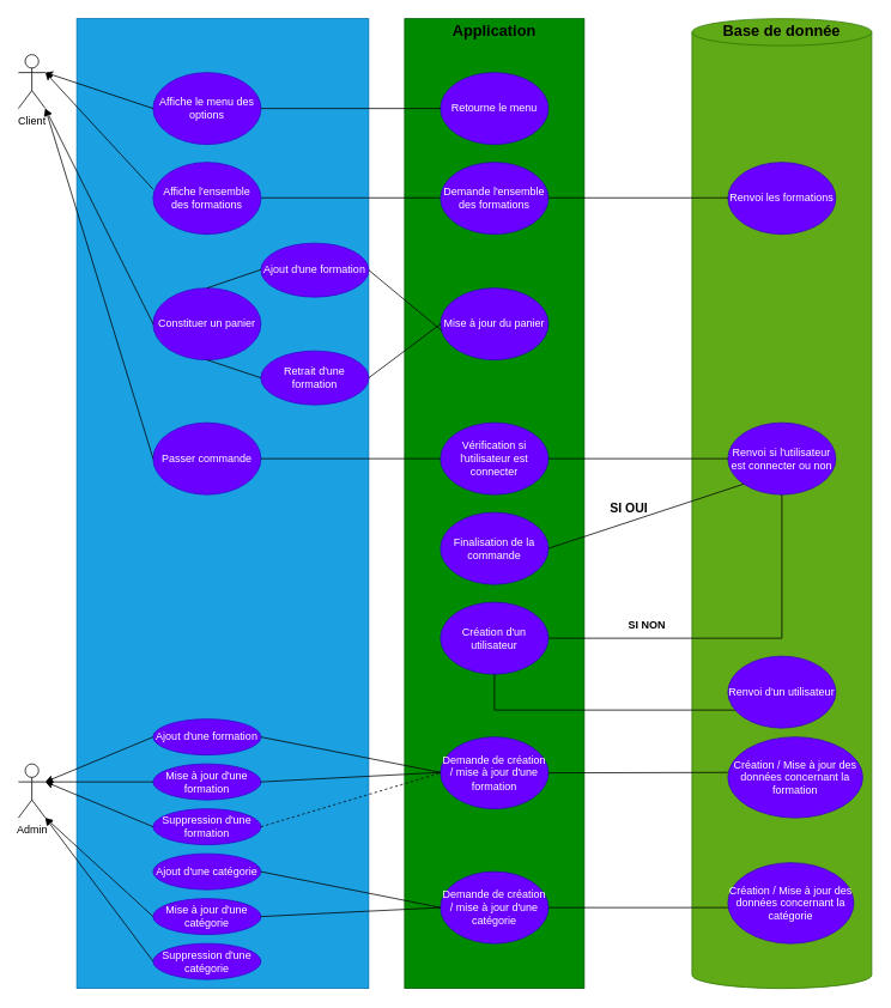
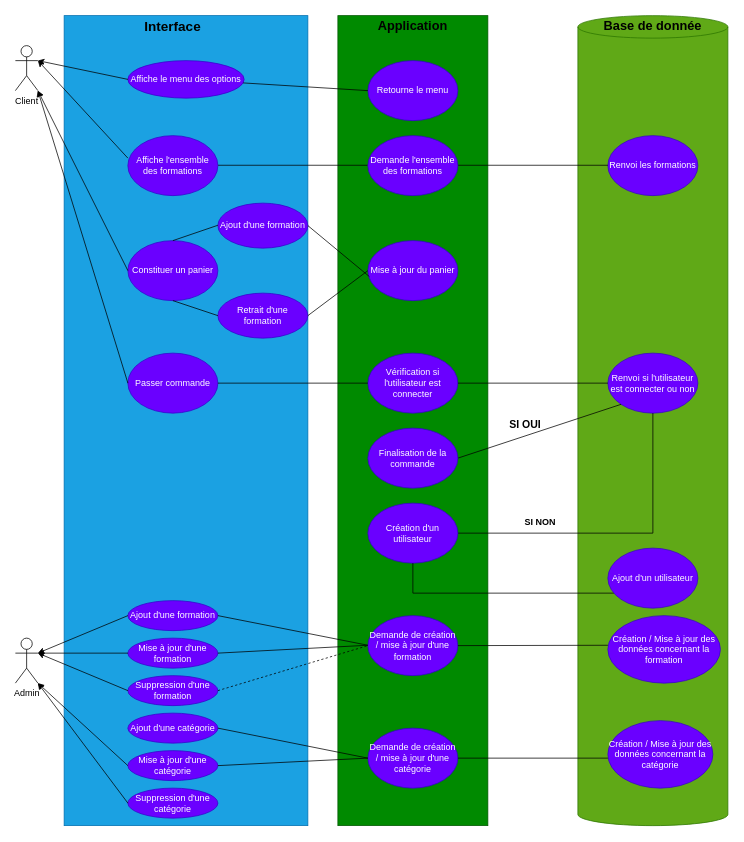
  <mxCell id="0" />
  <mxCell id="1" parent="0" />
  <mxCell id="2" value="" style="rounded=0;whiteSpace=wrap;html=1;direction=south;fillColor=#008a00;fontColor=#ffffff;strokeColor=#005700;" parent="1" vertex="1"><mxGeometry x="450" y="20" width="200" height="1080" as="geometry" /></mxCell>
  <mxCell id="3" value="Client" style="shape=umlActor;verticalLabelPosition=bottom;verticalAlign=top;html=1;outlineConnect=0;" parent="1" vertex="1"><mxGeometry x="20" y="60" width="30" height="60" as="geometry" /></mxCell>
  <mxCell id="4" value="" style="rounded=0;whiteSpace=wrap;html=1;direction=south;fillColor=#1ba1e2;fontColor=#ffffff;strokeColor=#006EAF;" parent="1" vertex="1"><mxGeometry x="85" y="20" width="325" height="1080" as="geometry" /></mxCell>
  <mxCell id="5" value="Retourne le menu" style="ellipse;whiteSpace=wrap;html=1;fillColor=#6a00ff;fontColor=#ffffff;strokeColor=#3700CC;" parent="1" vertex="1"><mxGeometry x="490" y="80" width="120" height="80" as="geometry" /></mxCell>
- <mxCell id="7" value="Affiche le menu des options " style="ellipse;whiteSpace=wrap;html=1;fillColor=#6a00ff;fontColor=#ffffff;strokeColor=#3700CC;" parent="1" vertex="1"><mxGeometry x="170" y="80" width="120" height="80" as="geometry" /></mxCell>
+ <mxCell id="6" value="&lt;b&gt;&lt;font style=&quot;font-size: 18px;&quot;&gt;Interface&lt;/font&gt;&lt;/b&gt;" style="text;html=1;strokeColor=none;fillColor=none;align=center;verticalAlign=middle;whiteSpace=wrap;rounded=0;" parent="1" vertex="1"><mxGeometry x="200" y="20" width="60" height="30" as="geometry" /></mxCell>
+ <mxCell id="7" value="Affiche le menu des options " style="ellipse;whiteSpace=wrap;html=1;fillColor=#6a00ff;fontColor=#ffffff;strokeColor=#3700CC;" parent="1" vertex="1"><mxGeometry x="170" y="80" width="155" height="50" as="geometry" /></mxCell>
  <mxCell id="8" value="&lt;font size=&quot;1&quot;&gt;&lt;b style=&quot;font-size: 17px;&quot;&gt;Application&lt;/b&gt;&lt;/font&gt;" style="text;html=1;strokeColor=none;fillColor=none;align=center;verticalAlign=middle;whiteSpace=wrap;rounded=0;" parent="1" vertex="1"><mxGeometry x="520" y="20" width="60" height="30" as="geometry" /></mxCell>
  <mxCell id="9" value="Constituer un panier" style="ellipse;whiteSpace=wrap;html=1;fillColor=#6a00ff;fontColor=#ffffff;strokeColor=#3700CC;" parent="1" vertex="1"><mxGeometry x="170" y="320" width="120" height="80" as="geometry" /></mxCell>
  <mxCell id="10" value="" style="shape=cylinder3;whiteSpace=wrap;html=1;boundedLbl=1;backgroundOutline=1;size=15;fillColor=#60a917;fontColor=#ffffff;strokeColor=#2D7600;" parent="1" vertex="1"><mxGeometry x="770" y="20" width="200" height="1080" as="geometry" /></mxCell>
  <mxCell id="11" value="&lt;font size=&quot;1&quot;&gt;&lt;b style=&quot;font-size: 17px;&quot;&gt;Base de donnée&lt;br&gt;&lt;/b&gt;&lt;/font&gt;" style="text;html=1;strokeColor=none;fillColor=none;align=center;verticalAlign=middle;whiteSpace=wrap;rounded=0;" parent="1" vertex="1"><mxGeometry x="790" y="20" width="160" height="30" as="geometry" /></mxCell>
  <mxCell id="12" value="" style="endArrow=none;html=1;rounded=0;entryX=0;entryY=0.5;entryDx=0;entryDy=0;" parent="1" source="7" target="5" edge="1"><mxGeometry width="50" height="50" relative="1" as="geometry"><mxPoint x="360" y="130" as="sourcePoint" /><mxPoint x="410" y="80" as="targetPoint" /></mxGeometry></mxCell>
  <mxCell id="13" value="Mise à jour du panier" style="ellipse;whiteSpace=wrap;html=1;fillColor=#6a00ff;fontColor=#ffffff;strokeColor=#3700CC;" parent="1" vertex="1"><mxGeometry x="490" y="320" width="120" height="80" as="geometry" /></mxCell>
  <mxCell id="14" value="Renvoi les formations" style="ellipse;whiteSpace=wrap;html=1;fillColor=#6a00ff;fontColor=#ffffff;strokeColor=#3700CC;" parent="1" vertex="1"><mxGeometry x="810" y="180" width="120" height="80" as="geometry" /></mxCell>
  <mxCell id="15" value="" style="endArrow=none;html=1;rounded=0;entryX=0;entryY=0.5;entryDx=0;entryDy=0;" parent="1" edge="1"><mxGeometry width="50" height="50" relative="1" as="geometry"><mxPoint x="290" y="219.5" as="sourcePoint" /><mxPoint x="490" y="219.5" as="targetPoint" /></mxGeometry></mxCell>
  <mxCell id="16" value="" style="endArrow=none;html=1;rounded=0;entryX=0;entryY=0.5;entryDx=0;entryDy=0;" parent="1" edge="1"><mxGeometry width="50" height="50" relative="1" as="geometry"><mxPoint x="610" y="219.5" as="sourcePoint" /><mxPoint x="810" y="219.5" as="targetPoint" /></mxGeometry></mxCell>
  <mxCell id="17" value="Affiche l'ensemble des formations" style="ellipse;whiteSpace=wrap;html=1;fillColor=#6a00ff;fontColor=#ffffff;strokeColor=#3700CC;" parent="1" vertex="1"><mxGeometry x="170" y="180" width="120" height="80" as="geometry" /></mxCell>
  <mxCell id="18" value="Ajout d'une formation" style="ellipse;whiteSpace=wrap;html=1;fillColor=#6a00ff;fontColor=#ffffff;strokeColor=#3700CC;" parent="1" vertex="1"><mxGeometry x="290" y="270" width="120" height="60" as="geometry" /></mxCell>
  <mxCell id="19" value="Retrait d'une formation" style="ellipse;whiteSpace=wrap;html=1;fillColor=#6a00ff;fontColor=#ffffff;strokeColor=#3700CC;" parent="1" vertex="1"><mxGeometry x="290" y="390" width="120" height="60" as="geometry" /></mxCell>
  <mxCell id="20" value="" style="endArrow=none;html=1;rounded=0;entryX=0;entryY=0.492;entryDx=0;entryDy=0;exitX=0.5;exitY=0;exitDx=0;exitDy=0;entryPerimeter=0;" parent="1" source="9" target="18" edge="1"><mxGeometry width="50" height="50" relative="1" as="geometry"><mxPoint x="85" y="299.5" as="sourcePoint" /><mxPoint x="285" y="299.5" as="targetPoint" /></mxGeometry></mxCell>
  <mxCell id="21" value="" style="endArrow=none;html=1;rounded=0;entryX=0.5;entryY=1;entryDx=0;entryDy=0;exitX=0;exitY=0.5;exitDx=0;exitDy=0;" parent="1" source="19" target="9" edge="1"><mxGeometry width="50" height="50" relative="1" as="geometry"><mxPoint x="210" y="440.5" as="sourcePoint" /><mxPoint x="265" y="420" as="targetPoint" /></mxGeometry></mxCell>
  <mxCell id="22" value="Demande l'ensemble des formations" style="ellipse;whiteSpace=wrap;html=1;fillColor=#6a00ff;fontColor=#ffffff;strokeColor=#3700CC;" parent="1" vertex="1"><mxGeometry x="490" y="180" width="120" height="80" as="geometry" /></mxCell>
  <mxCell id="23" value="" style="endArrow=none;html=1;rounded=0;entryX=0.017;entryY=0.6;entryDx=0;entryDy=0;exitX=1;exitY=0.5;exitDx=0;exitDy=0;entryPerimeter=0;" parent="1" source="18" target="13" edge="1"><mxGeometry width="50" height="50" relative="1" as="geometry"><mxPoint x="430" y="380" as="sourcePoint" /><mxPoint x="490" y="360" as="targetPoint" /></mxGeometry></mxCell>
  <mxCell id="24" value="" style="endArrow=none;html=1;rounded=0;entryX=1;entryY=0.5;entryDx=0;entryDy=0;" parent="1" target="19" edge="1"><mxGeometry width="50" height="50" relative="1" as="geometry"><mxPoint x="490" y="360" as="sourcePoint" /><mxPoint x="502" y="378" as="targetPoint" /></mxGeometry></mxCell>
  <mxCell id="25" value="Passer commande" style="ellipse;whiteSpace=wrap;html=1;fillColor=#6a00ff;fontColor=#ffffff;strokeColor=#3700CC;" parent="1" vertex="1"><mxGeometry x="170" y="470" width="120" height="80" as="geometry" /></mxCell>
  <mxCell id="26" value="Vérification si l'utilisateur est connecter" style="ellipse;whiteSpace=wrap;html=1;fillColor=#6a00ff;fontColor=#ffffff;strokeColor=#3700CC;" parent="1" vertex="1"><mxGeometry x="490" y="470" width="120" height="80" as="geometry" /></mxCell>
  <mxCell id="27" value="Renvoi si l'utilisateur est connecter ou non" style="ellipse;whiteSpace=wrap;html=1;fillColor=#6a00ff;fontColor=#ffffff;strokeColor=#3700CC;" parent="1" vertex="1"><mxGeometry x="810" y="470" width="120" height="80" as="geometry" /></mxCell>
  <mxCell id="28" value="" style="endArrow=none;html=1;rounded=0;entryX=0;entryY=0.5;entryDx=0;entryDy=0;exitX=1;exitY=0.5;exitDx=0;exitDy=0;" parent="1" source="25" target="26" edge="1"><mxGeometry width="50" height="50" relative="1" as="geometry"><mxPoint x="290" y="509.5" as="sourcePoint" /><mxPoint x="490" y="509.5" as="targetPoint" /></mxGeometry></mxCell>
  <mxCell id="29" value="" style="endArrow=none;html=1;rounded=0;entryX=0;entryY=0.5;entryDx=0;entryDy=0;exitX=1;exitY=0.5;exitDx=0;exitDy=0;" parent="1" source="26" target="27" edge="1"><mxGeometry width="50" height="50" relative="1" as="geometry"><mxPoint x="630" y="500" as="sourcePoint" /><mxPoint x="830" y="500" as="targetPoint" /></mxGeometry></mxCell>
  <mxCell id="30" value="" style="endArrow=none;html=1;rounded=0;entryX=0;entryY=1;entryDx=0;entryDy=0;exitX=1;exitY=0.5;exitDx=0;exitDy=0;" parent="1" source="31" target="27" edge="1"><mxGeometry width="50" height="50" relative="1" as="geometry"><mxPoint x="700" y="590" as="sourcePoint" /><mxPoint x="870" y="570" as="targetPoint" /></mxGeometry></mxCell>
  <mxCell id="31" value="Finalisation de la commande" style="ellipse;whiteSpace=wrap;html=1;fillColor=#6a00ff;fontColor=#ffffff;strokeColor=#3700CC;" parent="1" vertex="1"><mxGeometry x="490" y="570" width="120" height="80" as="geometry" /></mxCell>
  <mxCell id="32" value="&lt;b&gt;&lt;font style=&quot;font-size: 14px;&quot;&gt;SI OUI&lt;/font&gt;&lt;/b&gt;" style="text;html=1;strokeColor=none;fillColor=none;align=center;verticalAlign=middle;whiteSpace=wrap;rounded=0;" parent="1" vertex="1"><mxGeometry x="670" y="550" width="60" height="30" as="geometry" /></mxCell>
  <mxCell id="33" value="" style="endArrow=none;html=1;rounded=0;" parent="1" edge="1"><mxGeometry width="50" height="50" relative="1" as="geometry"><mxPoint x="870" y="710" as="sourcePoint" /><mxPoint x="870" y="550" as="targetPoint" /></mxGeometry></mxCell>
  <mxCell id="34" value="" style="endArrow=none;html=1;rounded=0;exitX=1;exitY=0.5;exitDx=0;exitDy=0;" parent="1" source="35" edge="1"><mxGeometry width="50" height="50" relative="1" as="geometry"><mxPoint x="719.996" y="820" as="sourcePoint" /><mxPoint x="870" y="710" as="targetPoint" /></mxGeometry></mxCell>
  <mxCell id="35" value="Création d'un utilisateur" style="ellipse;whiteSpace=wrap;html=1;fillColor=#6a00ff;fontColor=#ffffff;strokeColor=#3700CC;" parent="1" vertex="1"><mxGeometry x="490" y="670" width="120" height="80" as="geometry" /></mxCell>
  <mxCell id="36" value="&lt;b&gt;SI NON&lt;br&gt;&lt;/b&gt;" style="text;html=1;strokeColor=none;fillColor=none;align=center;verticalAlign=middle;whiteSpace=wrap;rounded=0;" parent="1" vertex="1"><mxGeometry x="690" y="680" width="60" height="30" as="geometry" /></mxCell>
  <mxCell id="37" value="Admin" style="shape=umlActor;verticalLabelPosition=bottom;verticalAlign=top;html=1;outlineConnect=0;" parent="1" vertex="1"><mxGeometry x="20" y="850" width="30" height="60" as="geometry" /></mxCell>
  <mxCell id="38" value="Ajout d'une formation" style="ellipse;whiteSpace=wrap;html=1;fillColor=#6a00ff;fontColor=#ffffff;strokeColor=#3700CC;" parent="1" vertex="1"><mxGeometry x="170" y="800" width="120" height="40" as="geometry" /></mxCell>
  <mxCell id="39" value="Suppression d'une formation" style="ellipse;whiteSpace=wrap;html=1;fillColor=#6a00ff;fontColor=#ffffff;strokeColor=#3700CC;" parent="1" vertex="1"><mxGeometry x="170" y="900" width="120" height="40" as="geometry" /></mxCell>
  <mxCell id="40" value="Mise à jour d'une formation" style="ellipse;whiteSpace=wrap;html=1;fillColor=#6a00ff;fontColor=#ffffff;strokeColor=#3700CC;" parent="1" vertex="1"><mxGeometry x="170" y="850" width="120" height="40" as="geometry" /></mxCell>
  <mxCell id="41" value="Demande de création / mise à jour d'une formation" style="ellipse;whiteSpace=wrap;html=1;fillColor=#6a00ff;fontColor=#ffffff;strokeColor=#3700CC;" parent="1" vertex="1"><mxGeometry x="490" y="820" width="120" height="80" as="geometry" /></mxCell>
  <mxCell id="42" value="Création / Mise à jour des données concernant la formation" style="ellipse;whiteSpace=wrap;html=1;fillColor=#6a00ff;fontColor=#ffffff;strokeColor=#3700CC;" parent="1" vertex="1"><mxGeometry x="810" y="820" width="150" height="90" as="geometry" /></mxCell>
  <mxCell id="43" value="" style="endArrow=none;html=1;rounded=0;" parent="1" edge="1"><mxGeometry width="50" height="50" relative="1" as="geometry"><mxPoint x="610" y="860" as="sourcePoint" /><mxPoint x="810" y="859.5" as="targetPoint" /></mxGeometry></mxCell>
  <mxCell id="44" value="" style="endArrow=none;html=1;rounded=0;exitX=1;exitY=0.5;exitDx=0;exitDy=0;" parent="1" source="38" edge="1"><mxGeometry width="50" height="50" relative="1" as="geometry"><mxPoint x="230" y="859.5" as="sourcePoint" /><mxPoint x="490" y="859.5" as="targetPoint" /></mxGeometry></mxCell>
  <mxCell id="45" value="" style="endArrow=none;html=1;rounded=0;exitX=1;exitY=0.5;exitDx=0;exitDy=0;" parent="1" source="40" edge="1"><mxGeometry width="50" height="50" relative="1" as="geometry"><mxPoint x="230" y="859.5" as="sourcePoint" /><mxPoint x="490" y="859.5" as="targetPoint" /></mxGeometry></mxCell>
  <mxCell id="46" value="" style="endArrow=none;html=1;rounded=0;exitX=1;exitY=0.5;exitDx=0;exitDy=0;entryX=0;entryY=0.5;entryDx=0;entryDy=0;dashed=1;" parent="1" source="39" target="41" edge="1"><mxGeometry width="50" height="50" relative="1" as="geometry"><mxPoint x="300" y="880" as="sourcePoint" /><mxPoint x="500" y="869.5" as="targetPoint" /></mxGeometry></mxCell>
  <mxCell id="47" value="Ajout d'une catégorie" style="ellipse;whiteSpace=wrap;html=1;fillColor=#6a00ff;fontColor=#ffffff;strokeColor=#3700CC;" parent="1" vertex="1"><mxGeometry x="170" y="950" width="120" height="40" as="geometry" /></mxCell>
  <mxCell id="48" value="Suppression d'une catégorie" style="ellipse;whiteSpace=wrap;html=1;fillColor=#6a00ff;fontColor=#ffffff;strokeColor=#3700CC;" parent="1" vertex="1"><mxGeometry x="170" y="1050" width="120" height="40" as="geometry" /></mxCell>
  <mxCell id="49" value="Mise à jour d'une catégorie" style="ellipse;whiteSpace=wrap;html=1;fillColor=#6a00ff;fontColor=#ffffff;strokeColor=#3700CC;" parent="1" vertex="1"><mxGeometry x="170" y="1000" width="120" height="40" as="geometry" /></mxCell>
  <mxCell id="50" value="Demande de création / mise à jour d'une catégorie" style="ellipse;whiteSpace=wrap;html=1;fillColor=#6a00ff;fontColor=#ffffff;strokeColor=#3700CC;" parent="1" vertex="1"><mxGeometry x="490" y="970" width="120" height="80" as="geometry" /></mxCell>
  <mxCell id="51" value="" style="endArrow=none;html=1;rounded=0;exitX=1;exitY=0.5;exitDx=0;exitDy=0;entryX=0;entryY=0.5;entryDx=0;entryDy=0;" parent="1" source="47" target="50" edge="1"><mxGeometry width="50" height="50" relative="1" as="geometry"><mxPoint x="284" y="1000" as="sourcePoint" /><mxPoint x="484" y="940" as="targetPoint" /></mxGeometry></mxCell>
  <mxCell id="52" value="" style="endArrow=none;html=1;rounded=0;exitX=1;exitY=0.5;exitDx=0;exitDy=0;entryX=0;entryY=0.5;entryDx=0;entryDy=0;" parent="1" source="49" target="50" edge="1"><mxGeometry width="50" height="50" relative="1" as="geometry"><mxPoint x="310" y="940" as="sourcePoint" /><mxPoint x="510" y="880" as="targetPoint" /></mxGeometry></mxCell>
  <mxCell id="53" value="Création / Mise à jour des données concernant la catégorie" style="ellipse;whiteSpace=wrap;html=1;fillColor=#6a00ff;fontColor=#ffffff;strokeColor=#3700CC;" parent="1" vertex="1"><mxGeometry x="810" y="960" width="140" height="90" as="geometry" /></mxCell>
  <mxCell id="54" value="" style="endArrow=none;html=1;rounded=0;exitX=1;exitY=0.5;exitDx=0;exitDy=0;" parent="1" source="50" edge="1"><mxGeometry width="50" height="50" relative="1" as="geometry"><mxPoint x="610" y="1010" as="sourcePoint" /><mxPoint x="810" y="1010" as="targetPoint" /></mxGeometry></mxCell>
  <mxCell id="55" value="" style="endArrow=classic;html=1;rounded=0;entryX=1;entryY=0.333;entryDx=0;entryDy=0;entryPerimeter=0;exitX=0;exitY=0.5;exitDx=0;exitDy=0;" parent="1" source="7" target="3" edge="1"><mxGeometry width="50" height="50" relative="1" as="geometry"><mxPoint x="-10" y="241.681" as="sourcePoint" /><mxPoint x="110" y="110" as="targetPoint" /></mxGeometry></mxCell>
  <mxCell id="56" value="" style="endArrow=classic;html=1;rounded=0;exitX=0;exitY=0.375;exitDx=0;exitDy=0;exitPerimeter=0;" parent="1" source="17" edge="1"><mxGeometry width="50" height="50" relative="1" as="geometry"><mxPoint x="170" y="220" as="sourcePoint" /><mxPoint x="50" y="80" as="targetPoint" /></mxGeometry></mxCell>
  <mxCell id="57" value="" style="endArrow=classic;html=1;rounded=0;entryX=1;entryY=1;entryDx=0;entryDy=0;entryPerimeter=0;exitX=0;exitY=0.5;exitDx=0;exitDy=0;" parent="1" source="9" target="3" edge="1"><mxGeometry width="50" height="50" relative="1" as="geometry"><mxPoint x="190" y="140" as="sourcePoint" /><mxPoint x="70" y="100" as="targetPoint" /></mxGeometry></mxCell>
  <mxCell id="58" value="" style="endArrow=classic;html=1;rounded=0;exitX=0;exitY=0.5;exitDx=0;exitDy=0;" parent="1" source="25" edge="1"><mxGeometry width="50" height="50" relative="1" as="geometry"><mxPoint x="200" y="150" as="sourcePoint" /><mxPoint x="50" y="120" as="targetPoint" /></mxGeometry></mxCell>
  <mxCell id="59" value="" style="endArrow=classic;html=1;rounded=0;entryX=1;entryY=0.333;entryDx=0;entryDy=0;entryPerimeter=0;exitX=0;exitY=0.5;exitDx=0;exitDy=0;" parent="1" source="38" target="37" edge="1"><mxGeometry width="50" height="50" relative="1" as="geometry"><mxPoint x="180" y="940" as="sourcePoint" /><mxPoint x="60" y="900" as="targetPoint" /></mxGeometry></mxCell>
  <mxCell id="60" value="" style="endArrow=classic;html=1;rounded=0;exitX=0;exitY=0.5;exitDx=0;exitDy=0;" parent="1" source="40" edge="1"><mxGeometry width="50" height="50" relative="1" as="geometry"><mxPoint x="180" y="830" as="sourcePoint" /><mxPoint x="50" y="870" as="targetPoint" /></mxGeometry></mxCell>
  <mxCell id="61" value="" style="endArrow=classic;html=1;rounded=0;exitX=0;exitY=0.5;exitDx=0;exitDy=0;" parent="1" source="39" edge="1"><mxGeometry width="50" height="50" relative="1" as="geometry"><mxPoint x="190" y="840" as="sourcePoint" /><mxPoint x="50" y="870" as="targetPoint" /></mxGeometry></mxCell>
  <mxCell id="62" value="" style="endArrow=classic;html=1;rounded=0;entryX=1;entryY=1;entryDx=0;entryDy=0;entryPerimeter=0;exitX=0;exitY=0.5;exitDx=0;exitDy=0;" parent="1" source="49" target="37" edge="1"><mxGeometry width="50" height="50" relative="1" as="geometry"><mxPoint x="210" y="860" as="sourcePoint" /><mxPoint x="90" y="910" as="targetPoint" /></mxGeometry></mxCell>
  <mxCell id="63" value="" style="endArrow=classic;html=1;rounded=0;exitX=0;exitY=0.5;exitDx=0;exitDy=0;" parent="1" source="48" edge="1"><mxGeometry width="50" height="50" relative="1" as="geometry"><mxPoint x="220" y="870" as="sourcePoint" /><mxPoint x="50" y="910" as="targetPoint" /></mxGeometry></mxCell>
  <mxCell id="64" value="" style="endArrow=none;html=1;rounded=0;entryX=0.067;entryY=0.75;entryDx=0;entryDy=0;entryPerimeter=0;" edge="1" parent="1" target="66"><mxGeometry width="50" height="50" relative="1" as="geometry"><mxPoint x="550" y="790" as="sourcePoint" /><mxPoint x="810" y="790" as="targetPoint" /></mxGeometry></mxCell>
  <mxCell id="65" value="" style="endArrow=none;html=1;rounded=0;exitX=0.5;exitY=1;exitDx=0;exitDy=0;" edge="1" parent="1" source="35"><mxGeometry width="50" height="50" relative="1" as="geometry"><mxPoint x="630" y="730" as="sourcePoint" /><mxPoint x="550" y="790" as="targetPoint" /></mxGeometry></mxCell>
- <mxCell id="66" value="Renvoi d'un utilisateur" style="ellipse;whiteSpace=wrap;html=1;fillColor=#6a00ff;fontColor=#ffffff;strokeColor=#3700CC;" vertex="1" parent="1"><mxGeometry x="810" y="730" width="120" height="80" as="geometry" /></mxCell>
+ <mxCell id="66" value="Ajout d'un utilisateur" style="ellipse;whiteSpace=wrap;html=1;fillColor=#6a00ff;fontColor=#ffffff;strokeColor=#3700CC;" vertex="1" parent="1"><mxGeometry x="810" y="730" width="120" height="80" as="geometry" /></mxCell>
